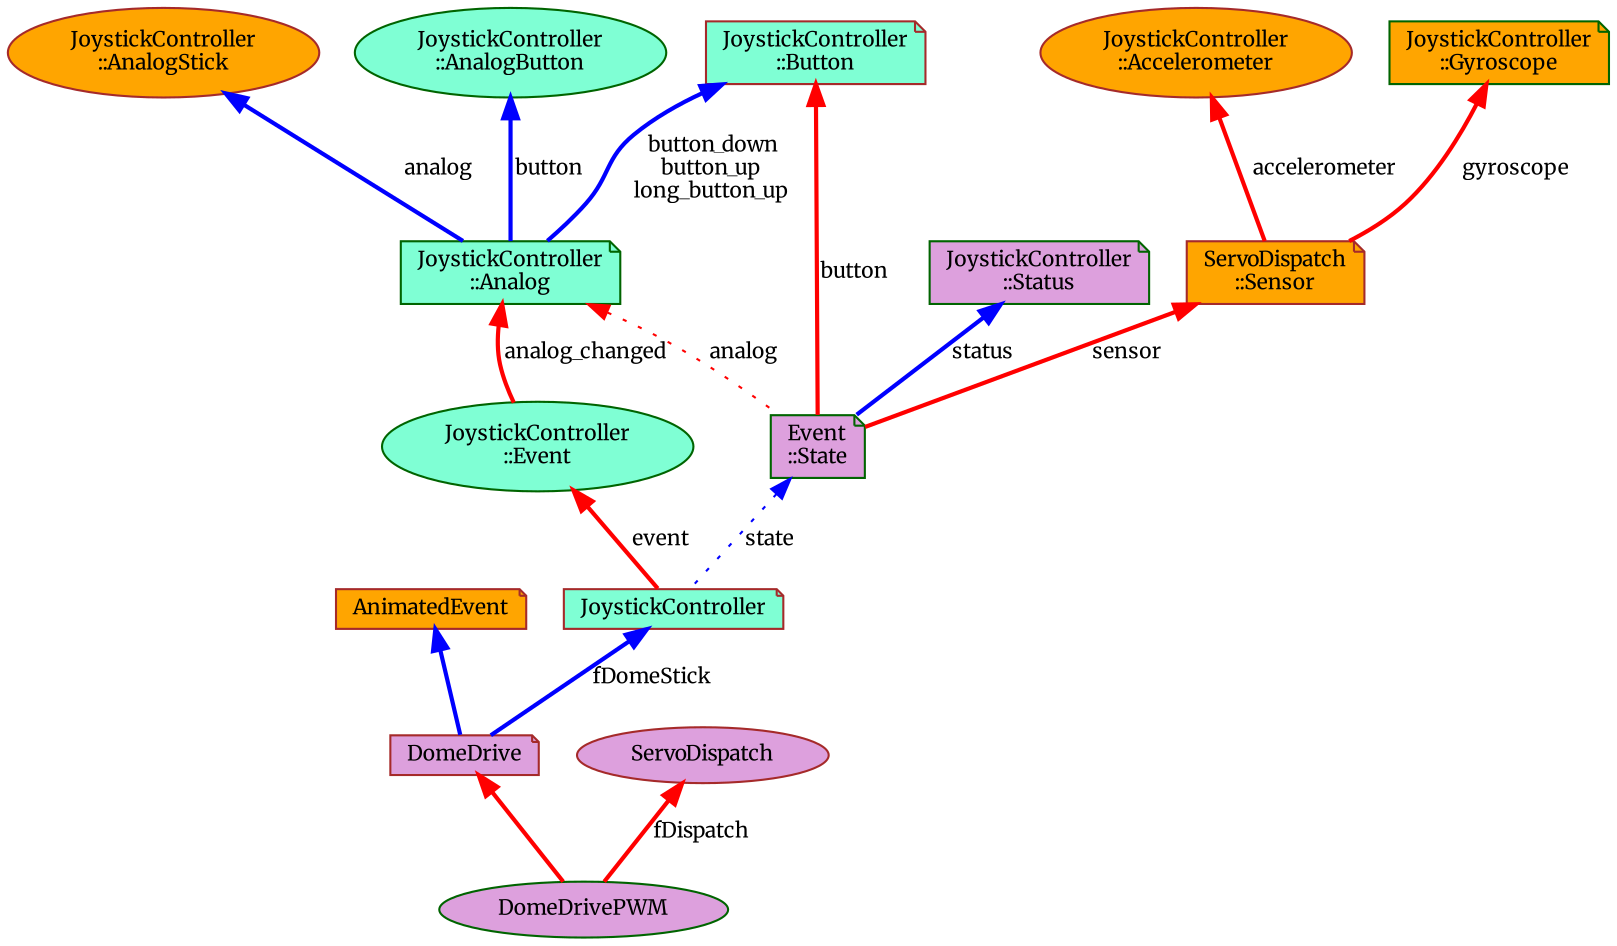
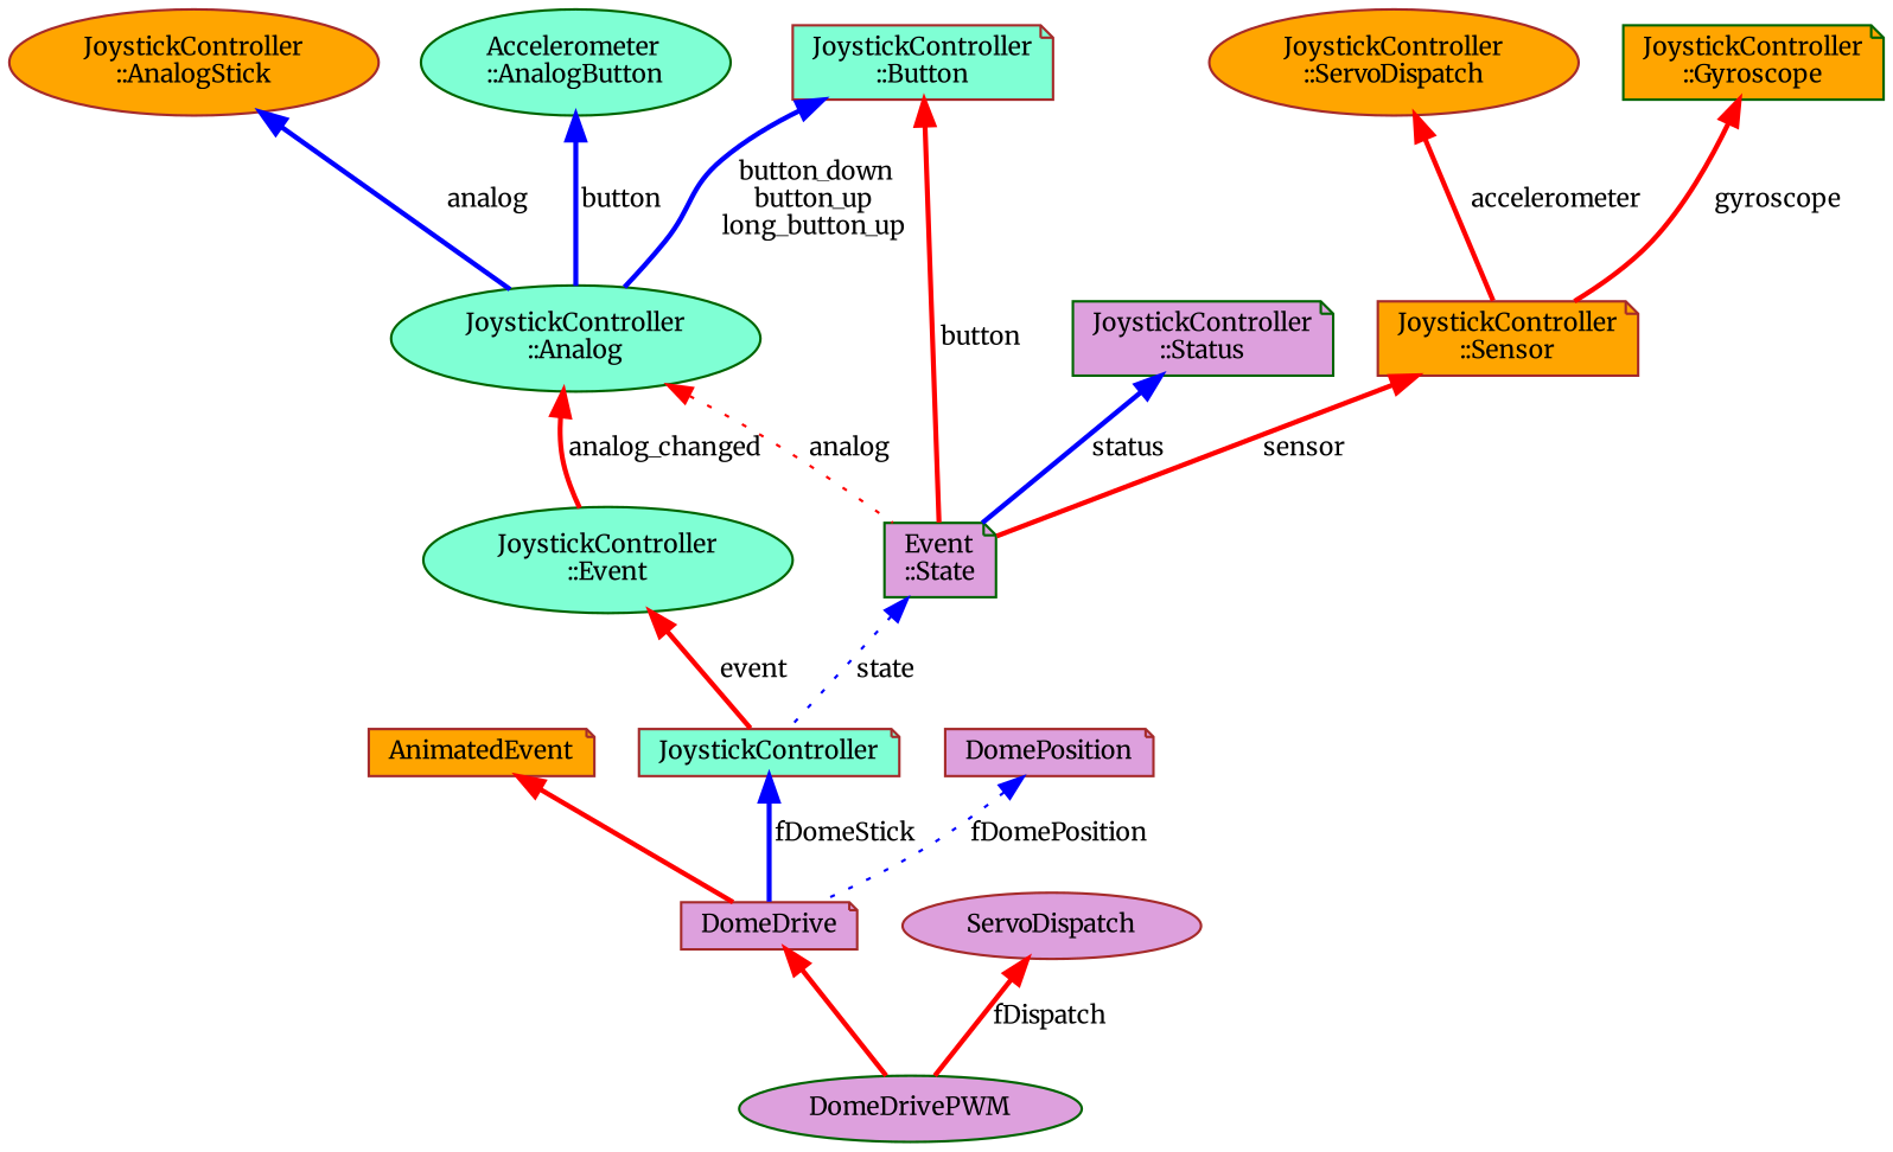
  digraph {
    fontname=Merriweather
    rankdir=TB
    node [color=brown fillcolor=plum fontname=Merriweather fontsize=10 shape=note style=filled]
    edge [color=red dir=back fontname=Merriweather fontsize=10 labelfontname=Helvetica labelfontsize=10 style=bold]
    n1 [color=darkgreen fontcolor=black height=0.2 label=DomeDrivePWM shape=ellipse width=0.4]
    n2 [height=0.2 label=DomeDrive width=0.4]
    n3 [fillcolor=orange height=0.2 label=AnimatedEvent width=0.4]
    n4 [fillcolor=aquamarine height=0.2 label=JoystickController width=0.4]
    n5 [color=darkgreen height=0.2 label="Event\l::State" width=0.4]
-   n6 [color=darkgreen fillcolor=aquamarine height=0.2 label="JoystickController\l::Analog" width=0.4]
+   n6 [color=darkgreen fillcolor=aquamarine height=0.2 label="JoystickController\l::Analog" shape=ellipse width=0.4]
    n7 [color=darkgreen fillcolor=aquamarine height=0.2 label="JoystickController\l::Event" shape=ellipse width=0.4]
    n8 [fillcolor=orange height=0.2 label="JoystickController\l::AnalogStick" shape=ellipse width=0.4]
-   n9 [color=darkgreen fillcolor=aquamarine height=0.2 label="JoystickController\l::AnalogButton" shape=ellipse width=0.4]
+   n9 [color=darkgreen fillcolor=aquamarine height=0.2 label="Accelerometer\l::AnalogButton" shape=ellipse width=0.4]
    n10 [fillcolor=aquamarine height=0.2 label="JoystickController\l::Button" width=0.4]
    n11 [color=darkgreen height=0.2 label="JoystickController\l::Status" width=0.4]
-   n12 [fillcolor=orange height=0.2 label="ServoDispatch\l::Sensor" width=0.4]
-   n13 [fillcolor=orange height=0.2 label="JoystickController\l::Accelerometer" shape=ellipse width=0.4]
+   n12 [fillcolor=orange height=0.2 label="JoystickController\l::Sensor" width=0.4]
+   n13 [fillcolor=orange height=0.2 label="JoystickController\l::ServoDispatch" shape=ellipse width=0.4]
    n14 [color=darkgreen fillcolor=orange height=0.2 label="JoystickController\l::Gyroscope" width=0.4]
+   n15 [height=0.2 label=DomePosition width=0.4]
    n16 [height=0.2 label=ServoDispatch shape=ellipse width=0.4]
    n2 -> n1
-   n3 -> n2 [color=blue]
+   n3 -> n2
    n4 -> n2 [color=blue label=" fDomeStick"]
    n5 -> n4 [color=blue label=" state" style=dotted]
    n6 -> n5 [label=" analog" style=dotted]
    n6 -> n7 [label=" analog_changed"]
    n7 -> n4 [label=" event"]
    n8 -> n6 [color=blue label=" analog"]
    n9 -> n6 [color=blue label=" button"]
    n10 -> n5 [label=" button"]
    n10 -> n6 [color=blue label=" button_down\nbutton_up\nlong_button_up"]
    n11 -> n5 [color=blue label=" status"]
    n12 -> n5 [label=" sensor"]
    n13 -> n12 [label=" accelerometer"]
    n14 -> n12 [label=" gyroscope"]
+   n15 -> n2 [color=blue label=" fDomePosition" style=dotted]
    n16 -> n1 [label=" fDispatch"]
  }
